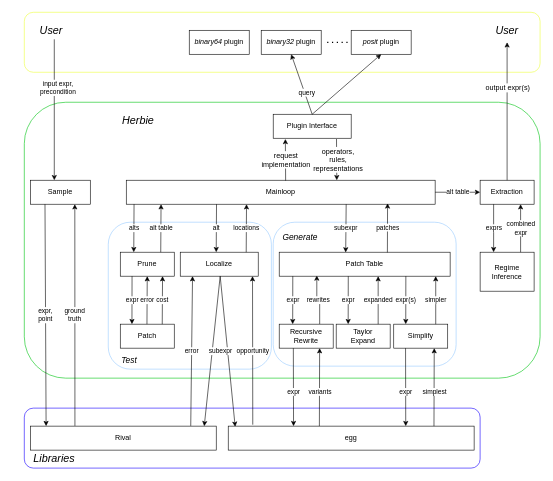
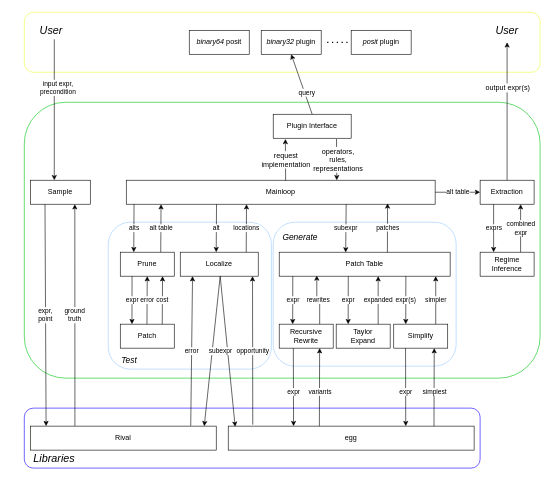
  <mxCell id="0" />
  <mxCell id="1" parent="0" />
  <mxCell id="2" value="" style="rounded=1;whiteSpace=wrap;html=1;strokeColor=#1900FF;fillColor=#FFFFFF;" parent="1" vertex="1"><mxGeometry x="40" y="680" width="760" height="100" as="geometry" /></mxCell>
  <mxCell id="3" value="" style="rounded=1;whiteSpace=wrap;html=1;fontSize=14;strokeColor=#00C414;" parent="1" vertex="1"><mxGeometry x="40" y="170" width="860" height="460" as="geometry" /></mxCell>
  <mxCell id="4" value="&lt;span style=&quot;color: rgba(0 , 0 , 0 , 0) ; font-family: monospace ; font-size: 0px&quot;&gt;%3CmxGraphModel%3E%3Croot%3E%3CmxCell%20id%3D%220%22%2F%3E%3CmxCell%20id%3D%221%22%20parent%3D%220%22%2F%3E%3CmxCell%20id%3D%222%22%20value%3D%22points%22%20style%3D%22endArrow%3Dclassic%3Bhtml%3D1%3Brounded%3D0%3BexitX%3D0.75%3BexitY%3D0%3BexitDx%3D0%3BexitDy%3D0%3B%22%20edge%3D%221%22%20parent%3D%221%22%3E%3CmxGeometry%20width%3D%2250%22%20height%3D%2250%22%20relative%3D%221%22%20as%3D%22geometry%22%3E%3CmxPoint%20x%3D%22469.74%22%20y%3D%22450%22%20as%3D%22sourcePoint%22%2F%3E%3CmxPoint%20x%3D%22470.24%22%20y%3D%22370%22%20as%3D%22targetPoint%22%2F%3E%3C%2FmxGeometry%3E%3C%2FmxCell%3E%3C%2Froot%3E%3C%2FmxGraphModel%3E&lt;/span&gt;" style="rounded=1;whiteSpace=wrap;html=1;strokeColor=#99CCFF;" parent="1" vertex="1"><mxGeometry x="180" y="370" width="271.98" height="245" as="geometry" /></mxCell>
  <mxCell id="5" value="" style="rounded=1;whiteSpace=wrap;html=1;fontSize=12;strokeColor=#ECFF40;" parent="1" vertex="1"><mxGeometry x="40" y="20" width="860" height="100" as="geometry" /></mxCell>
  <mxCell id="6" value="" style="rounded=1;whiteSpace=wrap;html=1;strokeColor=#99CCFF;" parent="1" vertex="1"><mxGeometry x="455" y="370" width="305" height="240" as="geometry" /></mxCell>
  <mxCell id="7" value="Simplify" style="rounded=0;whiteSpace=wrap;html=1;" parent="1" vertex="1"><mxGeometry x="656" y="540" width="90" height="40" as="geometry" /></mxCell>
  <mxCell id="8" value="rewrites" style="edgeStyle=orthogonalEdgeStyle;rounded=0;orthogonalLoop=1;jettySize=auto;html=1;exitX=0.75;exitY=0;exitDx=0;exitDy=0;entryX=0.22;entryY=0.971;entryDx=0;entryDy=0;entryPerimeter=0;" parent="1" source="9" edge="1" target="12"><mxGeometry relative="1" as="geometry"><mxPoint x="544.5" y="460" as="targetPoint" /></mxGeometry></mxCell>
  <mxCell id="9" value="Recursive&lt;br&gt;Rewrite" style="rounded=0;whiteSpace=wrap;html=1;" parent="1" vertex="1"><mxGeometry x="465" y="540" width="90" height="40" as="geometry" /></mxCell>
  <mxCell id="10" value="Taylor&lt;br&gt;Expand" style="rounded=0;whiteSpace=wrap;html=1;" parent="1" vertex="1"><mxGeometry x="560" y="540" width="90" height="40" as="geometry" /></mxCell>
- <mxCell id="11" value="Regime&lt;br&gt;Inference" style="rounded=0;whiteSpace=wrap;html=1;" parent="1" vertex="1"><mxGeometry x="800" y="420" width="90" height="65" as="geometry" /></mxCell>
+ <mxCell id="11" value="Regime&lt;br&gt;Inference" style="rounded=0;whiteSpace=wrap;html=1;" parent="1" vertex="1"><mxGeometry x="800" y="420" width="90" height="40" as="geometry" /></mxCell>
  <mxCell id="12" value="Patch Table" style="rounded=0;whiteSpace=wrap;html=1;" parent="1" vertex="1"><mxGeometry x="465" y="420" width="285" height="40" as="geometry" /></mxCell>
  <mxCell id="13" value="Mainloop" style="rounded=0;whiteSpace=wrap;html=1;" parent="1" vertex="1"><mxGeometry x="210" y="300" width="515" height="40" as="geometry" /></mxCell>
  <mxCell id="14" value="Extraction" style="rounded=0;whiteSpace=wrap;html=1;" parent="1" vertex="1"><mxGeometry x="800" y="300" width="90" height="40" as="geometry" /></mxCell>
- <mxCell id="15" value="&lt;i&gt;binary64&lt;/i&gt;&amp;nbsp;plugin" style="rounded=0;whiteSpace=wrap;html=1;" parent="1" vertex="1"><mxGeometry x="315" y="50" width="100" height="40" as="geometry" /></mxCell>
+ <mxCell id="15" value="&lt;i&gt;binary64&lt;/i&gt;&amp;nbsp;posit" style="rounded=0;whiteSpace=wrap;html=1;" parent="1" vertex="1"><mxGeometry x="315" y="50" width="100" height="40" as="geometry" /></mxCell>
  <mxCell id="16" value="Plugin Interface" style="rounded=0;whiteSpace=wrap;html=1;" parent="1" vertex="1"><mxGeometry x="455" y="190" width="130" height="40" as="geometry" /></mxCell>
  <mxCell id="17" value="&lt;i&gt;binary32&lt;/i&gt;&amp;nbsp;plugin" style="rounded=0;whiteSpace=wrap;html=1;" parent="1" vertex="1"><mxGeometry x="435" y="50" width="100" height="40" as="geometry" /></mxCell>
  <mxCell id="18" value="&lt;i&gt;posit&lt;/i&gt;&amp;nbsp;plugin" style="rounded=0;whiteSpace=wrap;html=1;" parent="1" vertex="1"><mxGeometry x="585" y="50" width="100" height="40" as="geometry" /></mxCell>
  <mxCell id="19" value="" style="endArrow=none;dashed=1;html=1;dashPattern=1 3;strokeWidth=2;rounded=0;" parent="1" edge="1"><mxGeometry width="50" height="50" relative="1" as="geometry"><mxPoint x="545" y="70" as="sourcePoint" /><mxPoint x="585" y="70" as="targetPoint" /></mxGeometry></mxCell>
  <mxCell id="20" value="subexpr" style="endArrow=classic;html=1;rounded=0;entryX=0.389;entryY=0.01;entryDx=0;entryDy=0;entryPerimeter=0;exitX=0.712;exitY=1;exitDx=0;exitDy=0;exitPerimeter=0;" parent="1" target="12" edge="1" source="13"><mxGeometry width="50" height="50" relative="1" as="geometry"><mxPoint x="593" y="340" as="sourcePoint" /><mxPoint x="475" y="420" as="targetPoint" /></mxGeometry></mxCell>
  <mxCell id="21" value="alt table" style="endArrow=classic;html=1;rounded=0;exitX=1;exitY=0.5;exitDx=0;exitDy=0;" parent="1" source="13" edge="1"><mxGeometry width="50" height="50" relative="1" as="geometry"><mxPoint x="845" y="410" as="sourcePoint" /><mxPoint x="800" y="320" as="targetPoint" /><Array as="points"><mxPoint x="725" y="320" /></Array></mxGeometry></mxCell>
  <mxCell id="22" value="exprs" style="endArrow=classic;html=1;rounded=0;exitX=0.25;exitY=1;exitDx=0;exitDy=0;entryX=0.25;entryY=0;entryDx=0;entryDy=0;" parent="1" source="14" target="11" edge="1"><mxGeometry width="50" height="50" relative="1" as="geometry"><mxPoint x="670" y="410" as="sourcePoint" /><mxPoint x="720" y="360" as="targetPoint" /></mxGeometry></mxCell>
  <mxCell id="23" value="combined&lt;br&gt;expr" style="endArrow=classic;html=1;rounded=0;exitX=0.75;exitY=0;exitDx=0;exitDy=0;entryX=0.75;entryY=1;entryDx=0;entryDy=0;" parent="1" source="11" target="14" edge="1"><mxGeometry width="50" height="50" relative="1" as="geometry"><mxPoint x="670" y="410" as="sourcePoint" /><mxPoint x="720" y="360" as="targetPoint" /></mxGeometry></mxCell>
  <mxCell id="24" value="expr" style="endArrow=classic;html=1;rounded=0;entryX=0.187;entryY=0;entryDx=0;entryDy=0;entryPerimeter=0;" parent="1" edge="1"><mxGeometry width="50" height="50" relative="1" as="geometry"><mxPoint x="580.17" y="460" as="sourcePoint" /><mxPoint x="580" y="540" as="targetPoint" /></mxGeometry></mxCell>
  <mxCell id="25" value="expanded" style="endArrow=classic;html=1;rounded=0;exitX=0.75;exitY=0;exitDx=0;exitDy=0;entryX=0.75;entryY=1;entryDx=0;entryDy=0;" parent="1" edge="1"><mxGeometry width="50" height="50" relative="1" as="geometry"><mxPoint x="630" y="540" as="sourcePoint" /><mxPoint x="630" y="460" as="targetPoint" /></mxGeometry></mxCell>
  <mxCell id="26" value="expr" style="endArrow=classic;html=1;rounded=0;entryX=0.187;entryY=0;entryDx=0;entryDy=0;entryPerimeter=0;" parent="1" edge="1"><mxGeometry width="50" height="50" relative="1" as="geometry"><mxPoint x="487.67" y="460" as="sourcePoint" /><mxPoint x="487.5" y="540" as="targetPoint" /></mxGeometry></mxCell>
- <mxCell id="27" value="&lt;font style=&quot;font-size: 18px&quot;&gt;Herbie&lt;/font&gt;" style="text;html=1;strokeColor=none;fillColor=none;align=center;verticalAlign=middle;whiteSpace=wrap;rounded=0;fontSize=14;fontStyle=2" parent="1" vertex="1"><mxGeometry x="200" y="185" width="60" height="30" as="geometry" /></mxCell>
  <mxCell id="28" value="" style="endArrow=classic;html=1;rounded=0;fontSize=12;exitX=0.5;exitY=0;exitDx=0;exitDy=0;" parent="1" source="14" edge="1"><mxGeometry width="50" height="50" relative="1" as="geometry"><mxPoint x="620" y="280" as="sourcePoint" /><mxPoint x="845" y="70" as="targetPoint" /></mxGeometry></mxCell>
  <mxCell id="29" value="output expr(s)" style="edgeLabel;html=1;align=center;verticalAlign=middle;resizable=0;points=[];fontSize=12;" parent="28" vertex="1" connectable="0"><mxGeometry x="0.417" y="-1" relative="1" as="geometry"><mxPoint x="-1" y="8" as="offset" /></mxGeometry></mxCell>
  <mxCell id="30" value="expr(s)" style="endArrow=classic;html=1;rounded=0;entryX=0.187;entryY=0;entryDx=0;entryDy=0;entryPerimeter=0;" parent="1" edge="1"><mxGeometry width="50" height="50" relative="1" as="geometry"><mxPoint x="676.17" y="460" as="sourcePoint" /><mxPoint x="676" y="540" as="targetPoint" /></mxGeometry></mxCell>
  <mxCell id="31" value="simpler" style="endArrow=classic;html=1;rounded=0;exitX=0.75;exitY=0;exitDx=0;exitDy=0;entryX=0.75;entryY=1;entryDx=0;entryDy=0;" parent="1" edge="1"><mxGeometry width="50" height="50" relative="1" as="geometry"><mxPoint x="726" y="540" as="sourcePoint" /><mxPoint x="726" y="460" as="targetPoint" /></mxGeometry></mxCell>
  <mxCell id="32" value="Patch" style="rounded=0;whiteSpace=wrap;html=1;" parent="1" vertex="1"><mxGeometry x="200" y="540" width="90" height="40" as="geometry" /></mxCell>
  <mxCell id="33" value="request&lt;br&gt;implementation" style="endArrow=classic;html=1;rounded=0;fontSize=12;entryX=0.156;entryY=1.031;entryDx=0;entryDy=0;entryPerimeter=0;exitX=0.516;exitY=0.019;exitDx=0;exitDy=0;exitPerimeter=0;" parent="1" source="13" target="16" edge="1"><mxGeometry width="50" height="50" relative="1" as="geometry"><mxPoint x="475" y="295" as="sourcePoint" /><mxPoint x="491" y="220" as="targetPoint" /></mxGeometry></mxCell>
  <mxCell id="34" value="" style="endArrow=classic;html=1;rounded=0;fontSize=12;exitX=0.812;exitY=1.031;exitDx=0;exitDy=0;exitPerimeter=0;" parent="1" source="16" edge="1"><mxGeometry width="50" height="50" relative="1" as="geometry"><mxPoint x="550" y="220" as="sourcePoint" /><mxPoint x="561" y="300" as="targetPoint" /></mxGeometry></mxCell>
  <mxCell id="35" value="operators,&lt;br&gt;rules,&lt;br&gt;representations" style="edgeLabel;html=1;align=center;verticalAlign=middle;resizable=0;points=[];fontSize=12;" parent="34" vertex="1" connectable="0"><mxGeometry x="-0.269" y="2" relative="1" as="geometry"><mxPoint y="9" as="offset" /></mxGeometry></mxCell>
  <mxCell id="36" value="" style="endArrow=classic;html=1;rounded=0;fontSize=12;exitX=0.5;exitY=0;exitDx=0;exitDy=0;entryX=0.5;entryY=1;entryDx=0;entryDy=0;" parent="1" source="16" target="17" edge="1"><mxGeometry width="50" height="50" relative="1" as="geometry"><mxPoint x="505" y="180" as="sourcePoint" /><mxPoint x="485" y="100" as="targetPoint" /></mxGeometry></mxCell>
  <mxCell id="37" value="query" style="edgeLabel;html=1;align=center;verticalAlign=middle;resizable=0;points=[];" parent="36" vertex="1" connectable="0"><mxGeometry x="-0.283" y="-3" relative="1" as="geometry"><mxPoint as="offset" /></mxGeometry></mxCell>
- <mxCell id="38" value="" style="endArrow=classic;html=1;rounded=0;fontSize=12;entryX=0.5;entryY=1;entryDx=0;entryDy=0;exitX=0.5;exitY=0;exitDx=0;exitDy=0;" parent="1" source="16" target="18" edge="1"><mxGeometry width="50" height="50" relative="1" as="geometry"><mxPoint x="570" y="180" as="sourcePoint" /><mxPoint x="550" y="100" as="targetPoint" /></mxGeometry></mxCell>
  <mxCell id="39" value="Prune" style="rounded=0;whiteSpace=wrap;html=1;" parent="1" vertex="1"><mxGeometry x="200" y="420" width="90" height="40" as="geometry" /></mxCell>
  <mxCell id="40" value="&lt;font style=&quot;font-size: 14px&quot;&gt;Generate&lt;br&gt;&lt;/font&gt;" style="text;html=1;strokeColor=none;fillColor=none;align=center;verticalAlign=middle;whiteSpace=wrap;rounded=0;fontStyle=2" parent="1" vertex="1"><mxGeometry x="485" y="380" width="30" height="30" as="geometry" /></mxCell>
  <mxCell id="41" value="patches" style="endArrow=classic;html=1;rounded=0;exitX=0.633;exitY=0.01;exitDx=0;exitDy=0;exitPerimeter=0;entryX=0.846;entryY=0.966;entryDx=0;entryDy=0;entryPerimeter=0;" parent="1" source="12" edge="1" target="13"><mxGeometry width="50" height="50" relative="1" as="geometry"><mxPoint x="674" y="405" as="sourcePoint" /><mxPoint x="674" y="340" as="targetPoint" /></mxGeometry></mxCell>
  <mxCell id="42" value="Localize" style="rounded=0;whiteSpace=wrap;html=1;" parent="1" vertex="1"><mxGeometry x="300" y="420" width="130" height="40" as="geometry" /></mxCell>
  <mxCell id="43" value="Sample" style="rounded=0;whiteSpace=wrap;html=1;" parent="1" vertex="1"><mxGeometry x="50" y="300" width="100" height="40" as="geometry" /></mxCell>
  <mxCell id="44" value="alt table" style="endArrow=classic;html=1;rounded=0;exitX=0.75;exitY=0;exitDx=0;exitDy=0;" parent="1" source="39" edge="1"><mxGeometry width="50" height="50" relative="1" as="geometry"><mxPoint x="280" y="570" as="sourcePoint" /><mxPoint x="268" y="340" as="targetPoint" /></mxGeometry></mxCell>
  <mxCell id="45" value="alts" style="endArrow=classic;html=1;rounded=0;entryX=0.25;entryY=0;entryDx=0;entryDy=0;" parent="1" target="39" edge="1"><mxGeometry width="50" height="50" relative="1" as="geometry"><mxPoint x="223" y="340" as="sourcePoint" /><mxPoint x="330" y="510" as="targetPoint" /></mxGeometry></mxCell>
  <mxCell id="46" value="" style="endArrow=classic;html=1;rounded=0;fontSize=12;exitX=0.5;exitY=1;exitDx=0;exitDy=0;" parent="1" edge="1"><mxGeometry width="50" height="50" relative="1" as="geometry"><mxPoint x="90" y="65" as="sourcePoint" /><mxPoint x="90" y="300" as="targetPoint" /></mxGeometry></mxCell>
  <mxCell id="47" value="input expr,&lt;br&gt;precondition" style="edgeLabel;html=1;align=center;verticalAlign=middle;resizable=0;points=[];" parent="46" vertex="1" connectable="0"><mxGeometry x="-0.291" relative="1" as="geometry"><mxPoint x="5" y="-3" as="offset" /></mxGeometry></mxCell>
  <mxCell id="48" value="error" style="endArrow=classic;html=1;rounded=0;exitX=0.875;exitY=-0.01;exitDx=0;exitDy=0;exitPerimeter=0;" parent="1" edge="1"><mxGeometry width="50" height="50" relative="1" as="geometry"><mxPoint x="317.5" y="709.6" as="sourcePoint" /><mxPoint x="320.5" y="460" as="targetPoint" /></mxGeometry></mxCell>
  <mxCell id="49" value="error" style="endArrow=classic;html=1;rounded=0;exitX=0.75;exitY=0;exitDx=0;exitDy=0;" parent="1" edge="1"><mxGeometry width="50" height="50" relative="1" as="geometry"><mxPoint x="244.5" y="540" as="sourcePoint" /><mxPoint x="245" y="460" as="targetPoint" /></mxGeometry></mxCell>
  <mxCell id="50" value="cost" style="endArrow=classic;html=1;rounded=0;exitX=0.75;exitY=0;exitDx=0;exitDy=0;" parent="1" edge="1"><mxGeometry width="50" height="50" relative="1" as="geometry"><mxPoint x="270" y="540" as="sourcePoint" /><mxPoint x="270.5" y="460" as="targetPoint" /></mxGeometry></mxCell>
  <mxCell id="51" value="expr" style="endArrow=classic;html=1;rounded=0;entryX=0.187;entryY=0;entryDx=0;entryDy=0;entryPerimeter=0;" parent="1" edge="1"><mxGeometry width="50" height="50" relative="1" as="geometry"><mxPoint x="219.67" y="460" as="sourcePoint" /><mxPoint x="219.5" y="540" as="targetPoint" /></mxGeometry></mxCell>
  <mxCell id="52" value="&lt;font style=&quot;font-size: 14px&quot;&gt;Test&lt;br&gt;&lt;/font&gt;" style="text;html=1;strokeColor=none;fillColor=none;align=center;verticalAlign=middle;whiteSpace=wrap;rounded=0;fontStyle=2" parent="1" vertex="1"><mxGeometry x="200" y="585" width="30" height="30" as="geometry" /></mxCell>
  <mxCell id="53" value="&lt;font&gt;&lt;font style=&quot;font-size: 18px&quot;&gt;Libraries&lt;/font&gt;&lt;br&gt;&lt;/font&gt;" style="text;html=1;strokeColor=none;fillColor=none;align=center;verticalAlign=middle;whiteSpace=wrap;rounded=0;fontStyle=2" parent="1" vertex="1"><mxGeometry x="20" y="751" width="140" height="25" as="geometry" /></mxCell>
  <mxCell id="54" value="egg" style="rounded=0;whiteSpace=wrap;html=1;" parent="1" vertex="1"><mxGeometry x="380" y="710" width="410" height="40" as="geometry" /></mxCell>
  <mxCell id="55" value="&lt;span style=&quot;color: rgba(0 , 0 , 0 , 0) ; font-family: monospace ; font-size: 0px ; background-color: rgb(248 , 249 , 250)&quot;&gt;%3CmxGraphModel%3E%3Croot%3E%3CmxCell%20id%3D%220%22%2F%3E%3CmxCell%20id%3D%221%22%20parent%3D%220%22%2F%3E%3CmxCell%20id%3D%222%22%20value%3D%22extracted%22%20style%3D%22edgeLabel%3Bhtml%3D1%3Balign%3Dcenter%3BverticalAlign%3Dmiddle%3Bresizable%3D0%3Bpoints%3D%5B%5D%3BfontSize%3D12%3B%22%20vertex%3D%221%22%20connectable%3D%220%22%20parent%3D%221%22%3E%3CmxGeometry%20x%3D%22590.5%22%20y%3D%22679.667%22%20as%3D%22geometry%22%2F%3E%3C%2FmxCell%3E%3C%2Froot%3E%3C%2FmxGraphModel%3E&lt;/span&gt;" style="endArrow=classic;html=1;rounded=0;" parent="1" edge="1"><mxGeometry width="50" height="50" relative="1" as="geometry"><mxPoint x="675.67" y="580" as="sourcePoint" /><mxPoint x="676" y="710" as="targetPoint" /></mxGeometry></mxCell>
  <mxCell id="56" value="expr" style="edgeLabel;html=1;align=center;verticalAlign=middle;resizable=0;points=[];" parent="55" vertex="1" connectable="0"><mxGeometry x="0.121" relative="1" as="geometry"><mxPoint as="offset" /></mxGeometry></mxCell>
  <mxCell id="57" value="" style="endArrow=classic;html=1;rounded=0;fontSize=18;entryX=0.75;entryY=1;entryDx=0;entryDy=0;exitX=0.312;exitY=-0.001;exitDx=0;exitDy=0;exitPerimeter=0;" parent="1" target="7" edge="1"><mxGeometry width="50" height="50" relative="1" as="geometry"><mxPoint x="723.08" y="709.96" as="sourcePoint" /><mxPoint x="741" y="550" as="targetPoint" /></mxGeometry></mxCell>
  <mxCell id="58" value="simplest" style="edgeLabel;html=1;align=center;verticalAlign=middle;resizable=0;points=[];" parent="57" vertex="1" connectable="0"><mxGeometry x="-0.125" relative="1" as="geometry"><mxPoint as="offset" /></mxGeometry></mxCell>
  <mxCell id="59" value="expr,&lt;br&gt;point" style="endArrow=classic;html=1;rounded=0;entryX=0.085;entryY=-0.001;entryDx=0;entryDy=0;entryPerimeter=0;" parent="1" target="60" edge="1"><mxGeometry width="50" height="50" relative="1" as="geometry"><mxPoint x="74.5" y="340" as="sourcePoint" /><mxPoint x="74" y="590" as="targetPoint" /></mxGeometry></mxCell>
  <mxCell id="60" value="Rival" style="rounded=0;whiteSpace=wrap;html=1;" parent="1" vertex="1"><mxGeometry x="50" y="710" width="310" height="40" as="geometry" /></mxCell>
  <mxCell id="61" value="ground&lt;br&gt;truth" style="endArrow=classic;html=1;rounded=0;exitX=0.24;exitY=-0.01;exitDx=0;exitDy=0;exitPerimeter=0;" parent="1" source="60" edge="1"><mxGeometry width="50" height="50" relative="1" as="geometry"><mxPoint x="124" y="590" as="sourcePoint" /><mxPoint x="124.24" y="340" as="targetPoint" /></mxGeometry></mxCell>
  <mxCell id="62" value="&lt;font style=&quot;font-size: 18px&quot;&gt;User&lt;/font&gt;" style="text;html=1;strokeColor=none;fillColor=none;align=center;verticalAlign=middle;whiteSpace=wrap;rounded=0;fontSize=14;fontStyle=2" parent="1" vertex="1"><mxGeometry x="60" y="35" width="50" height="30" as="geometry" /></mxCell>
  <mxCell id="63" value="&lt;span style=&quot;color: rgba(0 , 0 , 0 , 0) ; font-family: monospace ; font-size: 0px ; background-color: rgb(248 , 249 , 250)&quot;&gt;%3CmxGraphModel%3E%3Croot%3E%3CmxCell%20id%3D%220%22%2F%3E%3CmxCell%20id%3D%221%22%20parent%3D%220%22%2F%3E%3CmxCell%20id%3D%222%22%20value%3D%22extracted%22%20style%3D%22edgeLabel%3Bhtml%3D1%3Balign%3Dcenter%3BverticalAlign%3Dmiddle%3Bresizable%3D0%3Bpoints%3D%5B%5D%3BfontSize%3D12%3B%22%20vertex%3D%221%22%20connectable%3D%220%22%20parent%3D%221%22%3E%3CmxGeometry%20x%3D%22590.5%22%20y%3D%22679.667%22%20as%3D%22geometry%22%2F%3E%3C%2FmxCell%3E%3C%2Froot%3E%3C%2FmxGraphModel%3E&lt;/span&gt;" style="endArrow=classic;html=1;rounded=0;" parent="1" edge="1"><mxGeometry width="50" height="50" relative="1" as="geometry"><mxPoint x="488.59" y="580" as="sourcePoint" /><mxPoint x="488.92" y="710" as="targetPoint" /></mxGeometry></mxCell>
  <mxCell id="64" value="expr" style="edgeLabel;html=1;align=center;verticalAlign=middle;resizable=0;points=[];" parent="63" vertex="1" connectable="0"><mxGeometry x="0.121" relative="1" as="geometry"><mxPoint as="offset" /></mxGeometry></mxCell>
  <mxCell id="65" value="" style="endArrow=classic;html=1;rounded=0;fontSize=18;entryX=0.75;entryY=1;entryDx=0;entryDy=0;exitX=0.312;exitY=-0.001;exitDx=0;exitDy=0;exitPerimeter=0;" parent="1" edge="1"><mxGeometry width="50" height="50" relative="1" as="geometry"><mxPoint x="532" y="709.96" as="sourcePoint" /><mxPoint x="532.42" y="580" as="targetPoint" /></mxGeometry></mxCell>
  <mxCell id="66" value="variants" style="edgeLabel;html=1;align=center;verticalAlign=middle;resizable=0;points=[];" parent="65" vertex="1" connectable="0"><mxGeometry x="-0.125" relative="1" as="geometry"><mxPoint as="offset" /></mxGeometry></mxCell>
  <mxCell id="67" value="alt" style="endArrow=classic;html=1;rounded=0;entryX=0.25;entryY=0;entryDx=0;entryDy=0;" edge="1" parent="1"><mxGeometry width="50" height="50" relative="1" as="geometry"><mxPoint x="360.5" y="340" as="sourcePoint" /><mxPoint x="360" y="420" as="targetPoint" /></mxGeometry></mxCell>
  <mxCell id="68" value="locations" style="endArrow=classic;html=1;rounded=0;exitX=0.75;exitY=0;exitDx=0;exitDy=0;" edge="1" parent="1"><mxGeometry width="50" height="50" relative="1" as="geometry"><mxPoint x="410" y="420" as="sourcePoint" /><mxPoint x="410.5" y="340" as="targetPoint" /></mxGeometry></mxCell>
  <mxCell id="69" value="opportunity" style="endArrow=classic;html=1;rounded=0;exitX=0.165;exitY=-0.06;exitDx=0;exitDy=0;exitPerimeter=0;" edge="1" parent="1"><mxGeometry x="-0.01" width="50" height="50" relative="1" as="geometry"><mxPoint x="420.95" y="707.6" as="sourcePoint" /><mxPoint x="420.5" y="460" as="targetPoint" /><mxPoint as="offset" /></mxGeometry></mxCell>
  <mxCell id="70" value="" style="endArrow=classic;html=1;rounded=0;exitX=0.5;exitY=1;exitDx=0;exitDy=0;entryX=0.884;entryY=0.002;entryDx=0;entryDy=0;entryPerimeter=0;" edge="1" parent="1"><mxGeometry x="-0.004" width="50" height="50" relative="1" as="geometry"><mxPoint x="366.6" y="460" as="sourcePoint" /><mxPoint x="340" y="710.08" as="targetPoint" /><mxPoint as="offset" /></mxGeometry></mxCell>
  <mxCell id="71" value="subexpr" style="endArrow=classic;html=1;rounded=0;exitX=0.5;exitY=1;exitDx=0;exitDy=0;" edge="1" parent="1"><mxGeometry x="-0.014" y="-12" width="50" height="50" relative="1" as="geometry"><mxPoint x="366.6" y="460" as="sourcePoint" /><mxPoint x="391.6" y="711" as="targetPoint" /><mxPoint as="offset" /></mxGeometry></mxCell>
  <mxCell id="72" value="&lt;font style=&quot;font-size: 18px&quot;&gt;User&lt;/font&gt;" style="text;html=1;strokeColor=none;fillColor=none;align=center;verticalAlign=middle;whiteSpace=wrap;rounded=0;fontSize=14;fontStyle=2" vertex="1" parent="1"><mxGeometry x="820" y="35" width="50" height="30" as="geometry" /></mxCell>
